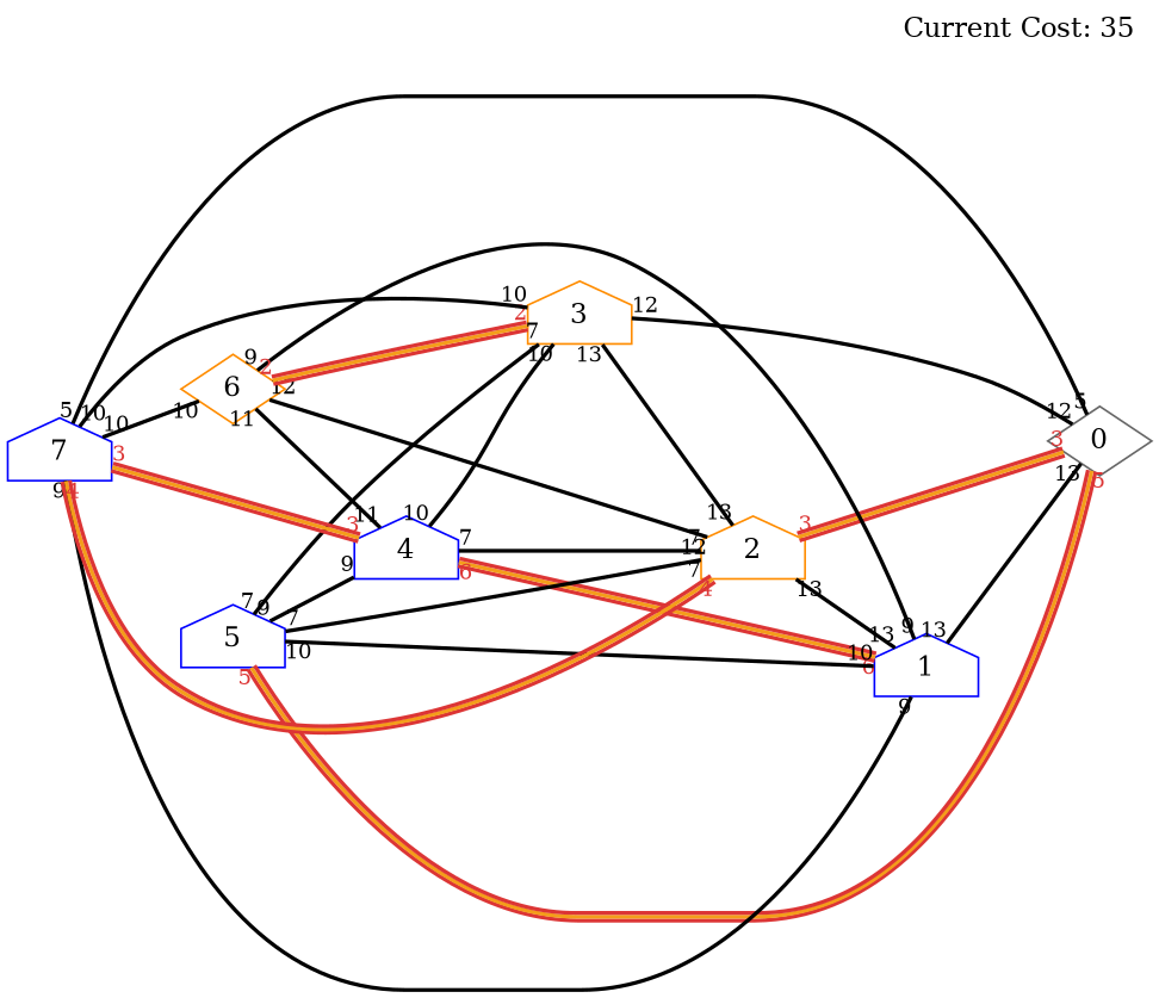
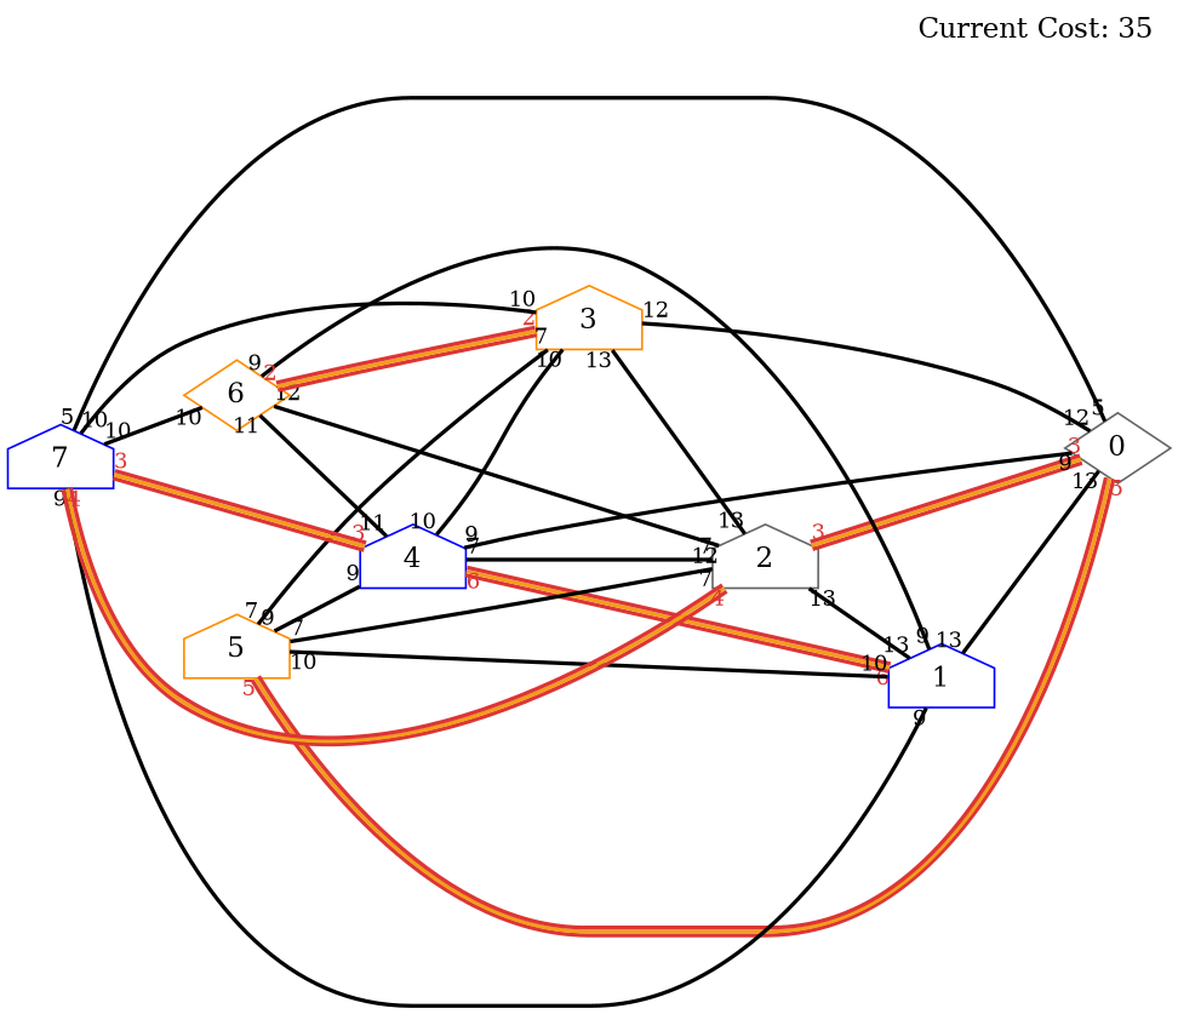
  graph {
    label="Current Cost: 35"
    labeljust=r
    labelloc=t
    mindist=2.5
    rankdir=LR
    node [color=blue shape=house]
    edge [color=black dir=none fontcolor=black fontsize=11 headlabel=9 labelangle=15 labeldistance=3.5 margin=0.5 penwidth=2 taillabel=9]
    0 [color=gray40 shape=diamond]
    1
-   2 [color=darkorange]
+   2 [color=gray40]
    3 [color=darkorange]
    4
-   5
+   5 [color=darkorange]
    6 [color=darkorange shape=diamond]
    7
    1 -- 0 [headlabel=13 taillabel=13]
    2 -- 0 [color="#dc3535:#f49d1a:#dc3535" fontcolor="#dc3535:#f49d1a:#dc3535" headlabel=3 taillabel=3]
    2 -- 1 [headlabel=13 taillabel=13]
    3 -- 0 [headlabel=12 taillabel=12]
    3 -- 2 [headlabel=13 taillabel=13]
+   4 -- 0
    4 -- 1 [color="#dc3535:#f49d1a:#dc3535" fontcolor="#dc3535:#f49d1a:#dc3535" headlabel=6 taillabel=6]
    4 -- 2 [headlabel=7 taillabel=7]
    4 -- 3 [headlabel=10 taillabel=10]
    5 -- 0 [color="#dc3535:#f49d1a:#dc3535" fontcolor="#dc3535:#f49d1a:#dc3535" headlabel=5 taillabel=5]
    5 -- 1 [headlabel=10 taillabel=10]
    5 -- 2 [headlabel=7 taillabel=7]
    5 -- 3 [headlabel=7 taillabel=7]
    5 -- 4
    6 -- 1
    6 -- 2 [headlabel=12 taillabel=12]
    6 -- 3 [color="#dc3535:#f49d1a:#dc3535" fontcolor="#dc3535:#f49d1a:#dc3535" headlabel=2 taillabel=2]
    6 -- 4 [headlabel=11 taillabel=11]
    7 -- 0 [headlabel=5 taillabel=5]
    7 -- 1
    7 -- 2 [color="#dc3535:#f49d1a:#dc3535" fontcolor="#dc3535:#f49d1a:#dc3535" headlabel=4 taillabel=4]
    7 -- 3 [headlabel=10 taillabel=10]
    7 -- 4 [color="#dc3535:#f49d1a:#dc3535" fontcolor="#dc3535:#f49d1a:#dc3535" headlabel=3 taillabel=3]
    7 -- 6 [headlabel=10 taillabel=10]
  }
